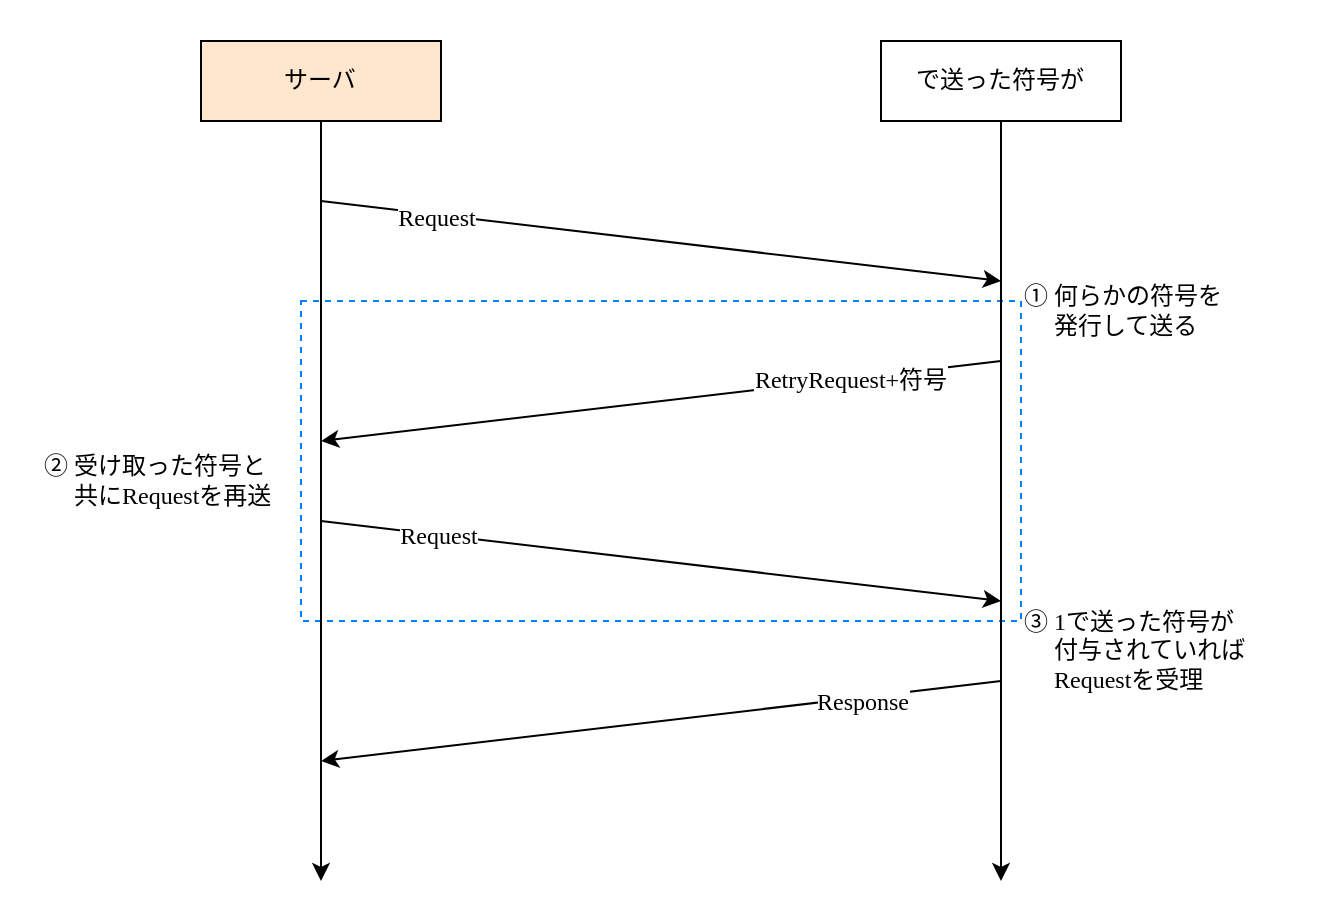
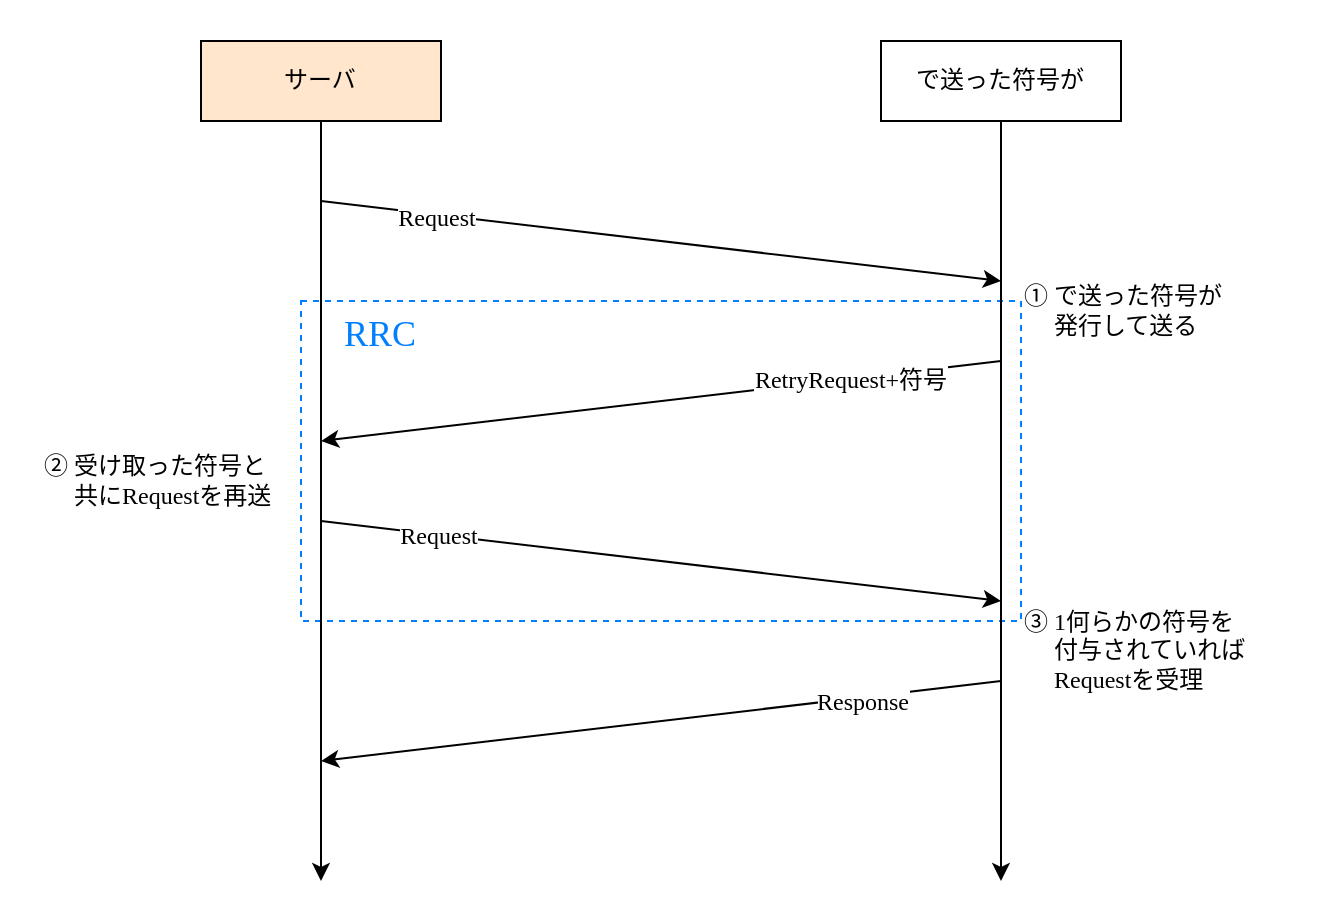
  <mxCell id="0" />
  <mxCell id="1" parent="0" />
  <mxCell id="2" value="" style="rounded=0;whiteSpace=wrap;html=1;fillColor=none;dashed=1;strokeColor=#007FFF;fontFamily=游ゴシック;" parent="1" vertex="1"><mxGeometry x="150" y="150" width="360" height="160" as="geometry" /></mxCell>
  <mxCell id="3" style="edgeStyle=none;html=1;fontFamily=游ゴシック;" parent="1" source="4" edge="1"><mxGeometry relative="1" as="geometry"><mxPoint x="160" y="440" as="targetPoint" /></mxGeometry></mxCell>
  <mxCell id="4" value="&lt;font style=&quot;font-size: 12px&quot;&gt;サーバ&lt;/font&gt;" style="rounded=0;whiteSpace=wrap;html=1;fontFamily=游ゴシック;fillColor=#ffe6cc;" parent="1" vertex="1"><mxGeometry x="100" width="120" height="40" as="geometry" y="20" /></mxCell>
  <mxCell id="5" style="edgeStyle=none;html=1;fontFamily=游ゴシック;" parent="1" source="6" edge="1"><mxGeometry relative="1" as="geometry"><mxPoint x="500" y="440" as="targetPoint" /></mxGeometry></mxCell>
  <mxCell id="6" value="&lt;font style=&quot;font-size: 12px&quot;&gt;で送った符号が&lt;/font&gt;" style="rounded=0;whiteSpace=wrap;html=1;fontFamily=游ゴシック;" parent="1" vertex="1"><mxGeometry x="440" width="120" height="40" as="geometry" y="20" /></mxCell>
  <mxCell id="7" value="" style="endArrow=classic;html=1;fontSize=12;fontFamily=游ゴシック;" parent="1" edge="1"><mxGeometry width="50" height="50" relative="1" as="geometry"><mxPoint x="160" y="100" as="sourcePoint" /><mxPoint x="500" y="140" as="targetPoint" /></mxGeometry></mxCell>
  <mxCell id="8" value="&lt;span style=&quot;font-size: 12px; text-align: left;&quot;&gt;Request&lt;/span&gt;" style="edgeLabel;html=1;align=center;verticalAlign=middle;resizable=0;points=[];fontFamily=游ゴシック;labelBackgroundColor=#FFFFFF;" parent="7" vertex="1" connectable="0"><mxGeometry x="-0.544" y="1" relative="1" as="geometry"><mxPoint x="-20" as="offset" /></mxGeometry></mxCell>
  <mxCell id="9" value="" style="endArrow=classic;html=1;fontSize=12;fontFamily=游ゴシック;" parent="1" edge="1"><mxGeometry width="50" height="50" relative="1" as="geometry"><mxPoint x="160" y="260" as="sourcePoint" /><mxPoint x="500" y="300" as="targetPoint" /></mxGeometry></mxCell>
  <mxCell id="10" value="&lt;span style=&quot;font-size: 12px; text-align: left;&quot;&gt;Request&lt;/span&gt;" style="edgeLabel;html=1;align=center;verticalAlign=middle;resizable=0;points=[];fontFamily=游ゴシック;labelBackgroundColor=#FFFFFF;" parent="9" vertex="1" connectable="0"><mxGeometry x="-0.549" y="2" relative="1" as="geometry"><mxPoint x="-18" as="offset" /></mxGeometry></mxCell>
  <mxCell id="11" value="" style="endArrow=classic;html=1;fontSize=12;fontFamily=游ゴシック;" parent="1" edge="1"><mxGeometry width="50" height="50" relative="1" as="geometry"><mxPoint x="500" y="180" as="sourcePoint" /><mxPoint x="160" y="220" as="targetPoint" /></mxGeometry></mxCell>
  <mxCell id="12" value="&lt;span style=&quot;font-size: 12px; text-align: right;&quot;&gt;RetryRequest+符号&lt;/span&gt;" style="edgeLabel;html=1;align=center;verticalAlign=middle;resizable=0;points=[];fontFamily=游ゴシック;labelBackgroundColor=#FFFFFF;" parent="11" vertex="1" connectable="0"><mxGeometry x="-0.369" y="-1" relative="1" as="geometry"><mxPoint x="32" y="-2" as="offset" /></mxGeometry></mxCell>
- <mxCell id="13" value="① 何らかの符号を&lt;br&gt;　 発行して送る" style="text;html=1;strokeColor=none;fillColor=none;align=left;verticalAlign=middle;whiteSpace=wrap;rounded=0;fontSize=12;fontFamily=游ゴシック;" parent="1" vertex="1"><mxGeometry x="510" y="140" width="120" height="30" as="geometry" /></mxCell>
+ <mxCell id="13" value="① で送った符号が&lt;br&gt;　 発行して送る" style="text;html=1;strokeColor=none;fillColor=none;align=left;verticalAlign=middle;whiteSpace=wrap;rounded=0;fontSize=12;fontFamily=游ゴシック;" parent="1" vertex="1"><mxGeometry x="510" y="140" width="120" height="30" as="geometry" /></mxCell>
  <mxCell id="14" value="" style="endArrow=classic;html=1;fontSize=12;fontFamily=游ゴシック;" parent="1" edge="1"><mxGeometry width="50" height="50" relative="1" as="geometry"><mxPoint x="500" y="340" as="sourcePoint" /><mxPoint x="160" y="380" as="targetPoint" /></mxGeometry></mxCell>
  <mxCell id="15" value="&lt;span style=&quot;font-size: 12px; text-align: right;&quot;&gt;Response&lt;/span&gt;" style="edgeLabel;html=1;align=center;verticalAlign=middle;resizable=0;points=[];fontFamily=游ゴシック;labelBackgroundColor=#FFFFFF;" parent="14" vertex="1" connectable="0"><mxGeometry x="-0.431" relative="1" as="geometry"><mxPoint x="27" y="-1" as="offset" /></mxGeometry></mxCell>
- <mxCell id="16" value="③ 1で送った符号が&lt;br&gt;　 付与されていれば&lt;br&gt;　 Requestを受理" style="text;html=1;strokeColor=none;fillColor=none;align=left;verticalAlign=middle;whiteSpace=wrap;rounded=0;fontSize=12;fontFamily=游ゴシック;" parent="1" vertex="1"><mxGeometry x="510" y="300" width="130" height="50" as="geometry" /></mxCell>
+ <mxCell id="16" value="③ 1何らかの符号を&lt;br&gt;　 付与されていれば&lt;br&gt;　 Requestを受理" style="text;html=1;strokeColor=none;fillColor=none;align=left;verticalAlign=middle;whiteSpace=wrap;rounded=0;fontSize=12;fontFamily=游ゴシック;" parent="1" vertex="1"><mxGeometry x="510" y="300" width="130" height="50" as="geometry" /></mxCell>
  <mxCell id="17" value="② 受け取った符号と&lt;br&gt;　 共にRequestを再送" style="text;html=1;strokeColor=none;fillColor=none;align=left;verticalAlign=middle;whiteSpace=wrap;rounded=0;fontSize=12;fontFamily=游ゴシック;" parent="1" vertex="1"><mxGeometry x="20" y="220" width="130" height="40" as="geometry" /></mxCell>
+ <mxCell id="18" value="&lt;font color=&quot;#007fff&quot; style=&quot;font-size: 18px;&quot;&gt;RRC&lt;/font&gt;" style="text;html=1;strokeColor=none;fillColor=none;align=left;verticalAlign=top;whiteSpace=wrap;rounded=0;fontSize=18;fontFamily=游ゴシック;" parent="1" vertex="1"><mxGeometry x="170" y="150" width="60" height="30" as="geometry" /></mxCell>
